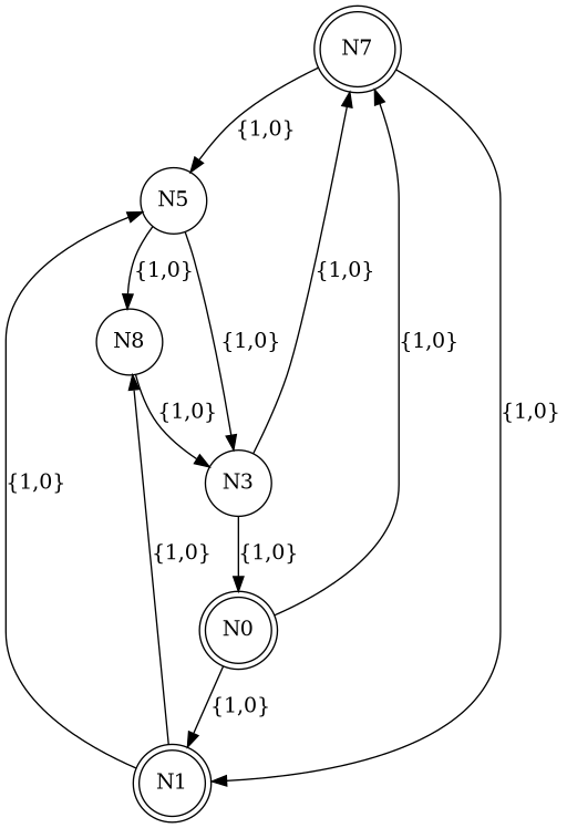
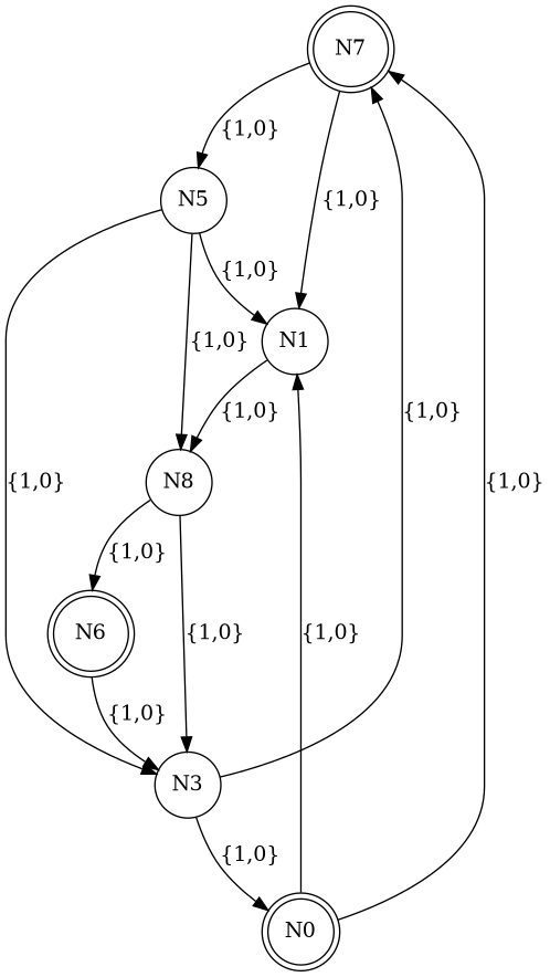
  digraph {
    node [shape=circle]
    n1 [height=0.70689 label=N7 shape=doublecircle width=0.70689]
    N5 [height=0.59578 width=0.59578]
-   N1 [height=0.59578 shape=doublecircle width=0.59578]
+   N1 [height=0.59578 width=0.59578]
    n4 [height=0.59578 label=N8 width=0.59578]
    N3 [height=0.59578 width=0.59578]
+   N6 [height=0.70689 shape=doublecircle width=0.70689]
    N0 [height=0.59578 shape=doublecircle width=0.59578]
    n1 -> N5 [label="{1,0}"]
    n1 -> N1 [label="{1,0}"]
    N5 -> n4 [label="{1,0}"]
    N5 -> N3 [label="{1,0}"]
-   N1 -> N5 [label="{1,0}"]
+   N5 -> N1 [label="{1,0}"]
    N1 -> n4 [label="{1,0}"]
    n4 -> N3 [label="{1,0}"]
+   n4 -> N6 [label="{1,0}"]
    N3 -> n1 [label="{1,0}"]
    N3 -> N0 [label="{1,0}"]
+   N6 -> N3 [label="{1,0}"]
    N0 -> n1 [label="{1,0}"]
    N0 -> N1 [label="{1,0}"]
  }
